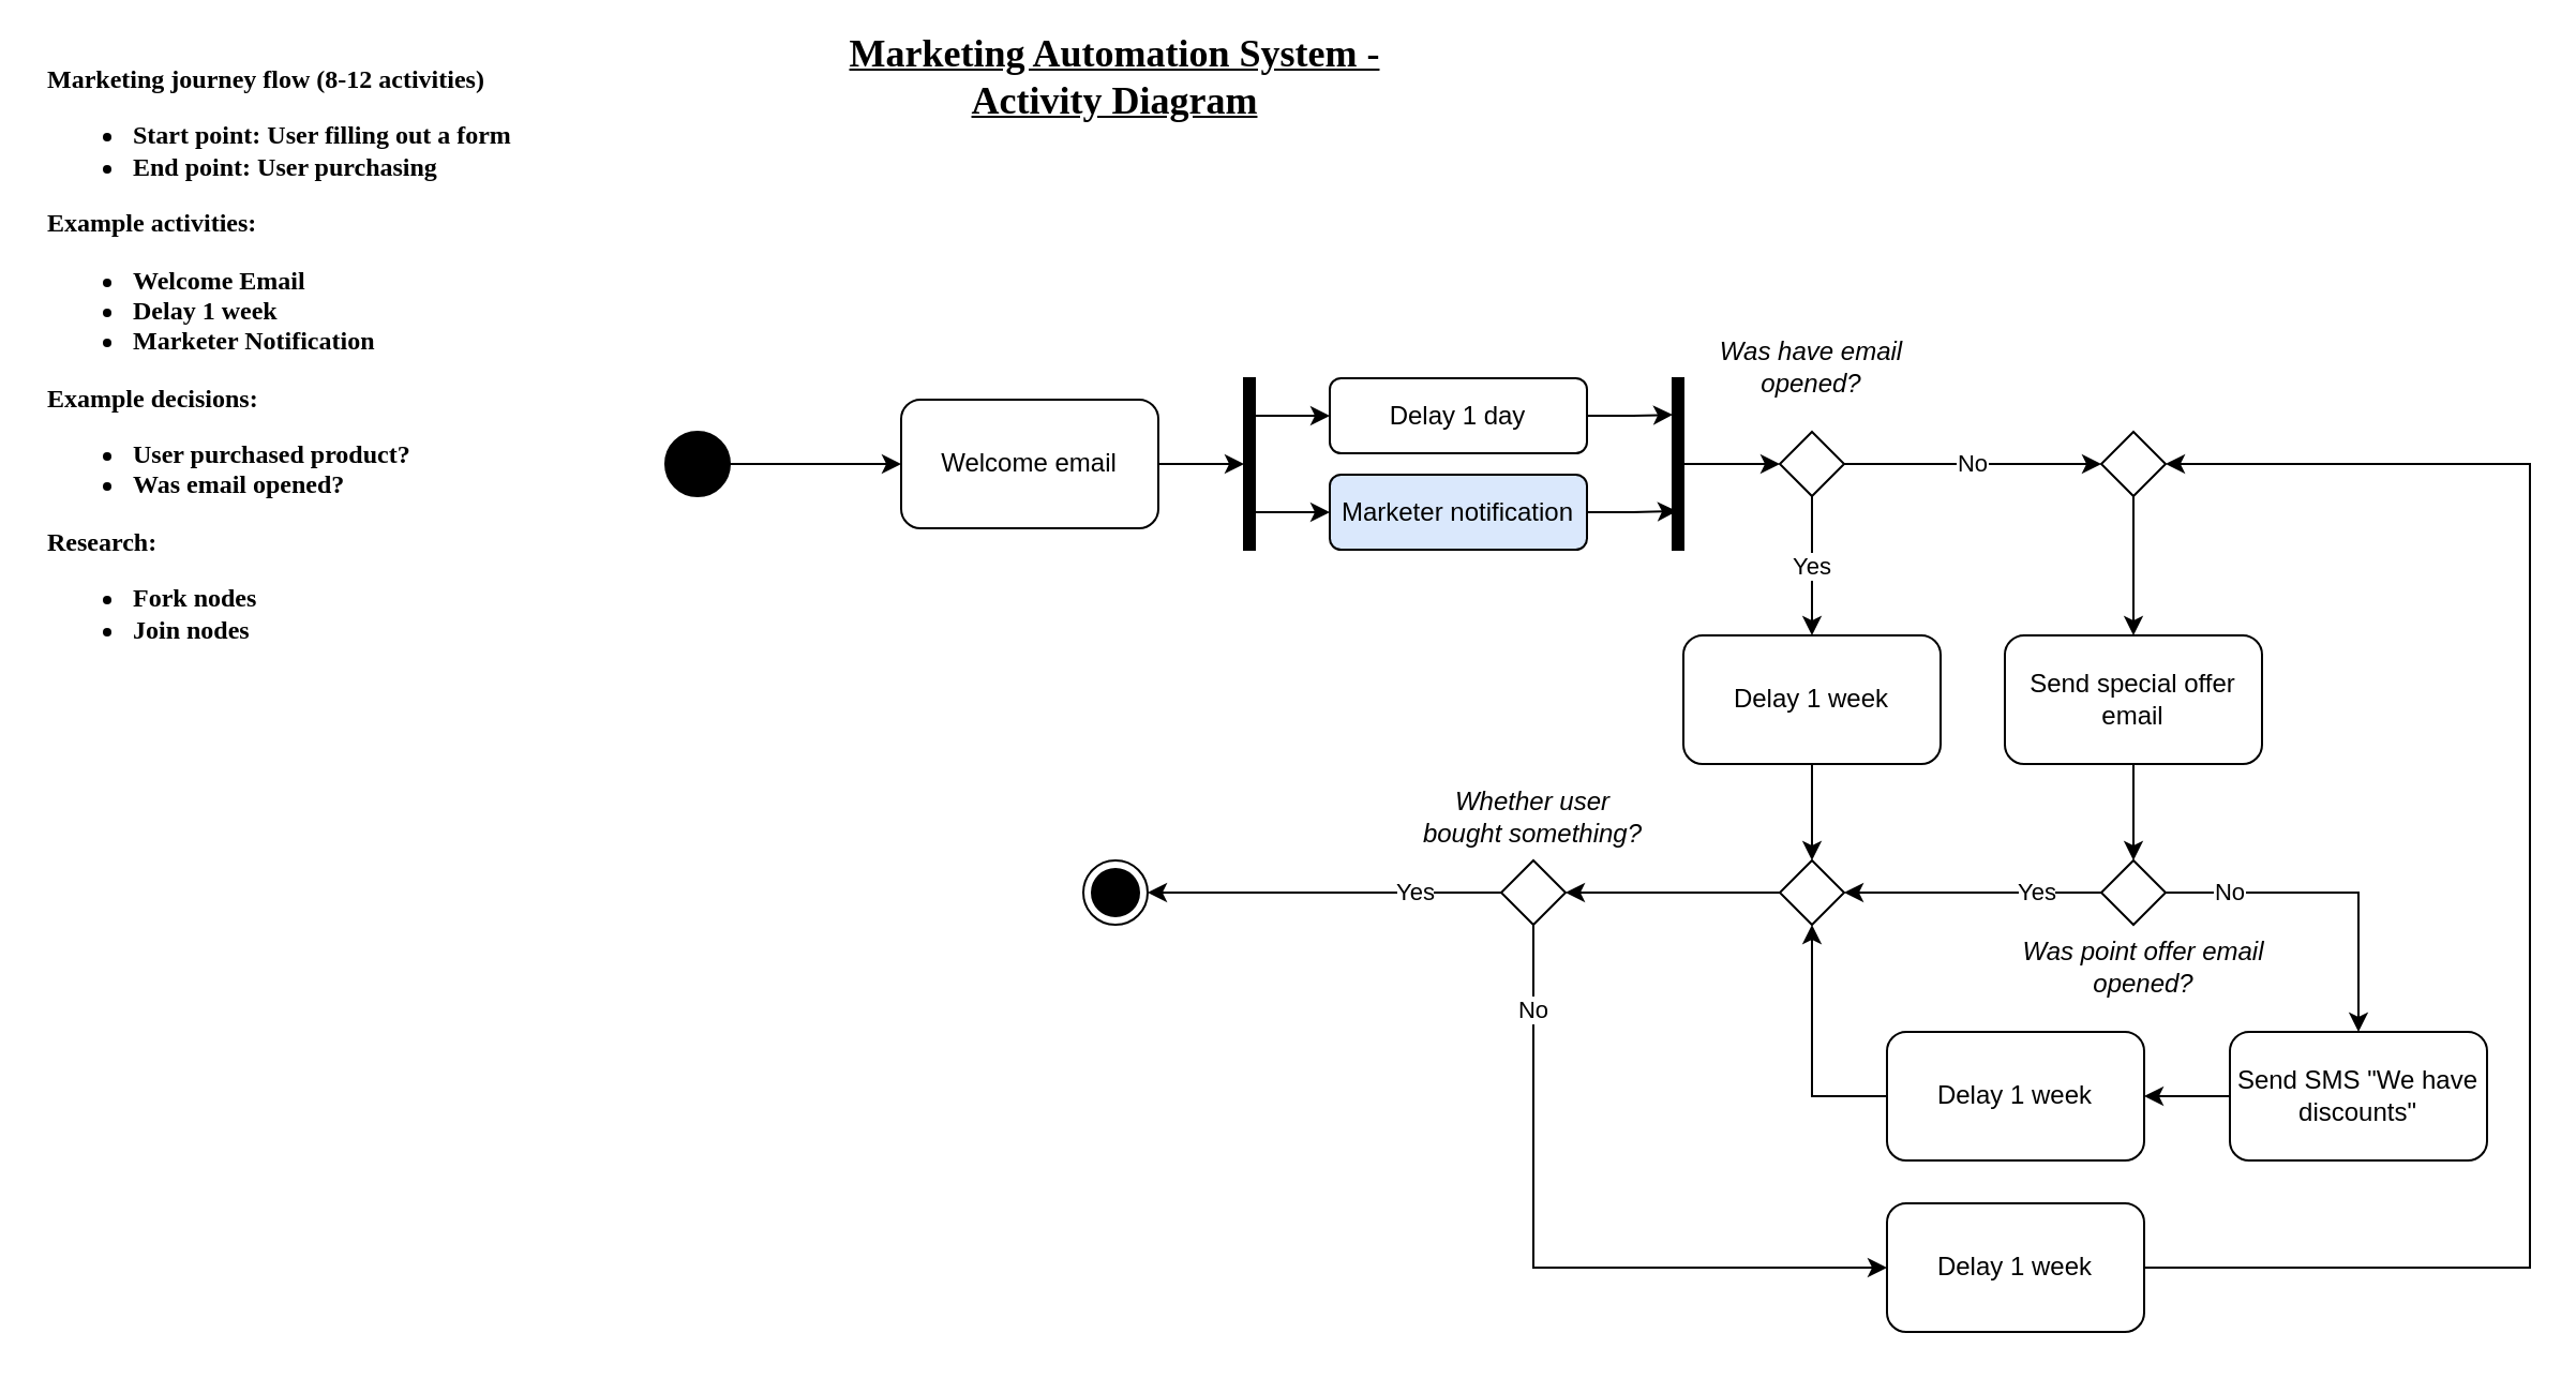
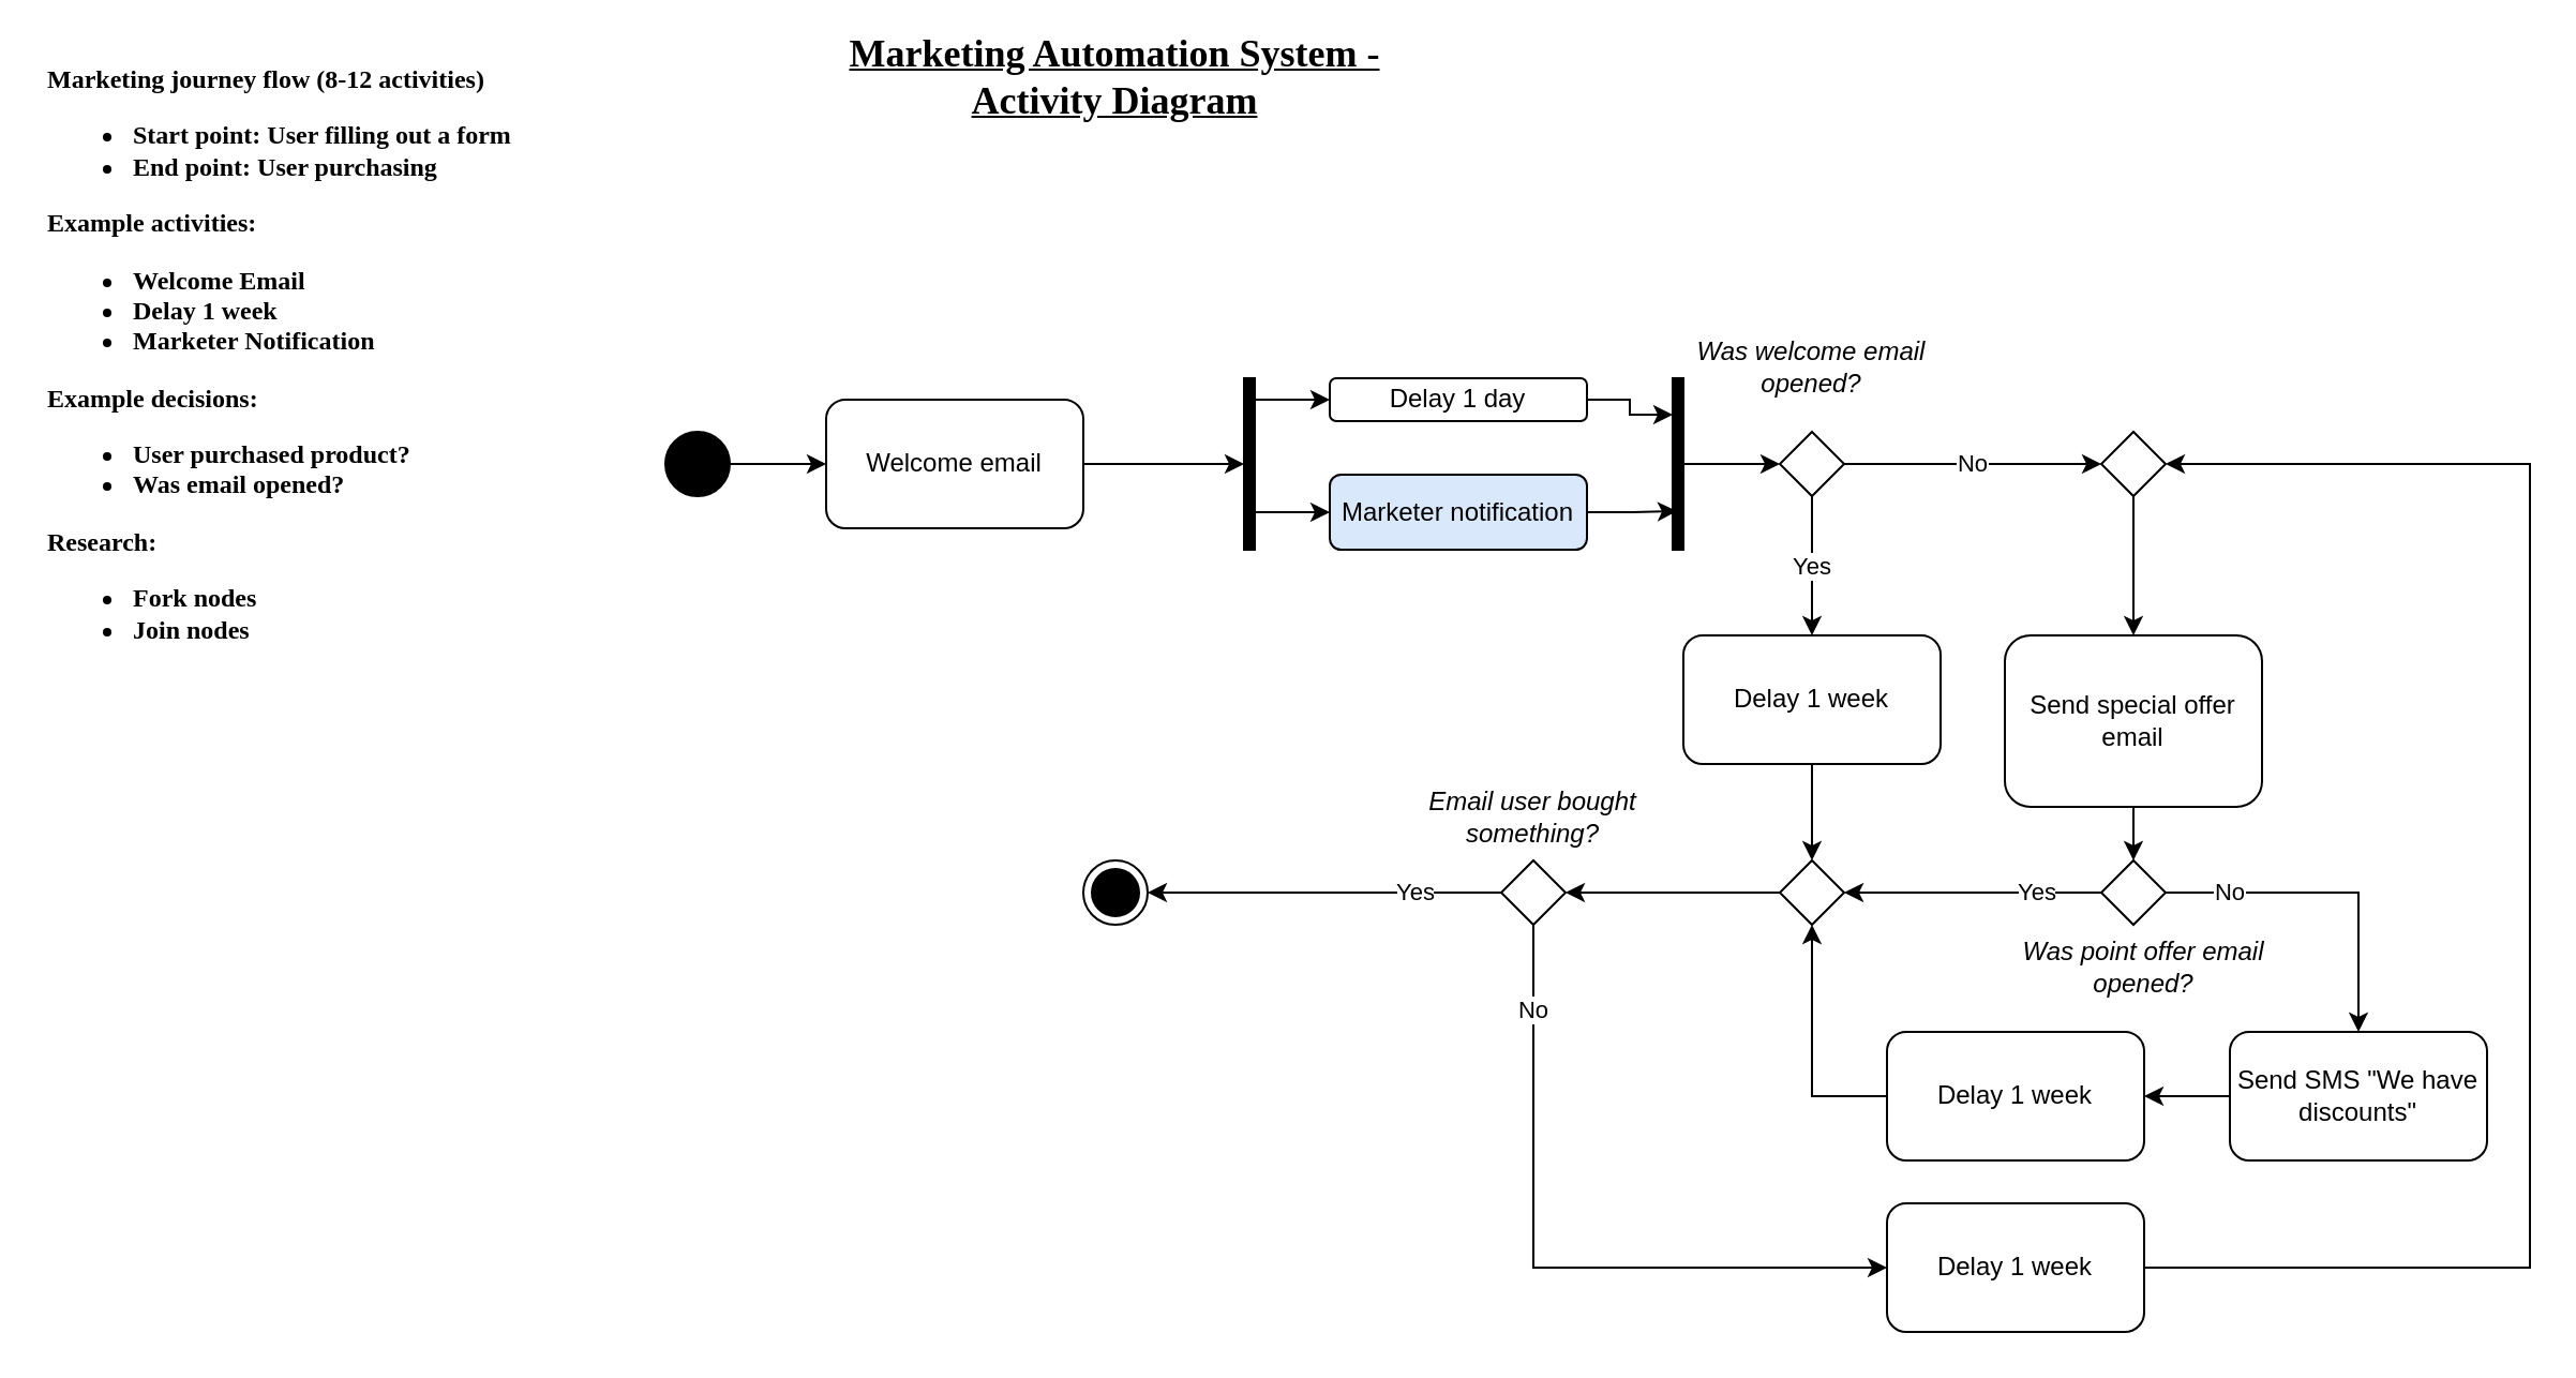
  <mxCell id="0" />
  <mxCell id="1" parent="0" />
  <mxCell id="2" value="Marketing journey flow (8-12 activities)&lt;br&gt;&lt;ul&gt;&lt;li&gt;Start point: User filling out a form&lt;/li&gt;&lt;li&gt;End point: User purchasing&lt;/li&gt;&lt;/ul&gt;&lt;div&gt;Example activities:&lt;/div&gt;&lt;div&gt;&lt;ul&gt;&lt;li&gt;Welcome Email&lt;/li&gt;&lt;li&gt;Delay 1 week&lt;/li&gt;&lt;li&gt;Marketer Notification&lt;/li&gt;&lt;/ul&gt;&lt;div&gt;Example decisions:&lt;/div&gt;&lt;/div&gt;&lt;div&gt;&lt;ul&gt;&lt;li&gt;User purchased product?&lt;/li&gt;&lt;li&gt;Was email opened?&lt;/li&gt;&lt;/ul&gt;&lt;div&gt;Research:&lt;/div&gt;&lt;/div&gt;&lt;div&gt;&lt;ul&gt;&lt;li&gt;Fork nodes&lt;/li&gt;&lt;li&gt;Join nodes&lt;/li&gt;&lt;/ul&gt;&lt;/div&gt;" style="text;html=1;strokeColor=none;fillColor=none;align=left;verticalAlign=middle;whiteSpace=wrap;rounded=0;fontFamily=Coming Soon;fontSource=https%3A%2F%2Ffonts.googleapis.com%2Fcss%3Ffamily%3DComing%2BSoon;fontStyle=1" parent="1" vertex="1"><mxGeometry x="20" y="30" width="240" height="280" as="geometry" /></mxCell>
  <mxCell id="3" value="&lt;h2&gt;&lt;font data-font-src=&quot;https://fonts.googleapis.com/css?family=Coming+Soon&quot; face=&quot;Coming Soon&quot;&gt;&lt;u&gt;Marketing Automation System - Activity Diagram&lt;/u&gt;&lt;/font&gt;&lt;/h2&gt;" style="text;html=1;strokeColor=none;fillColor=none;align=center;verticalAlign=middle;whiteSpace=wrap;rounded=0;" parent="1" vertex="1"><mxGeometry x="380" y="20" width="280" height="30" as="geometry" /></mxCell>
  <mxCell id="4" value="" style="edgeStyle=orthogonalEdgeStyle;rounded=0;orthogonalLoop=1;jettySize=auto;html=1;" edge="1" parent="1" source="5" target="7"><mxGeometry relative="1" as="geometry" /></mxCell>
  <mxCell id="5" value="" style="ellipse;fillColor=strokeColor;html=1;" vertex="1" parent="1"><mxGeometry x="310" y="200" width="30" height="30" as="geometry" /></mxCell>
  <mxCell id="6" value="" style="edgeStyle=orthogonalEdgeStyle;rounded=0;orthogonalLoop=1;jettySize=auto;html=1;" edge="1" parent="1" source="7" target="8"><mxGeometry relative="1" as="geometry" /></mxCell>
- <mxCell id="7" value="Welcome email" style="rounded=1;whiteSpace=wrap;html=1;" vertex="1" parent="1"><mxGeometry x="420" y="185" width="120" height="60" as="geometry" /></mxCell>
+ <mxCell id="7" value="Welcome email" style="rounded=1;whiteSpace=wrap;html=1;" vertex="1" parent="1"><mxGeometry x="385" y="185" width="120" height="60" as="geometry" /></mxCell>
  <mxCell id="8" value="" style="html=1;points=[];perimeter=orthogonalPerimeter;fillColor=strokeColor;" vertex="1" parent="1"><mxGeometry x="580" y="175" width="5" height="80" as="geometry" /></mxCell>
  <mxCell id="9" style="edgeStyle=orthogonalEdgeStyle;rounded=0;orthogonalLoop=1;jettySize=auto;html=1;exitX=1;exitY=0.5;exitDx=0;exitDy=0;entryX=0;entryY=0.213;entryDx=0;entryDy=0;entryPerimeter=0;" edge="1" parent="1" source="11" target="16"><mxGeometry relative="1" as="geometry" /></mxCell>
  <mxCell id="10" style="edgeStyle=orthogonalEdgeStyle;rounded=0;orthogonalLoop=1;jettySize=auto;html=1;exitX=0;exitY=0.5;exitDx=0;exitDy=0;entryX=0.6;entryY=0.225;entryDx=0;entryDy=0;entryPerimeter=0;startArrow=classic;startFill=1;endArrow=none;endFill=0;" edge="1" parent="1" source="11" target="8"><mxGeometry relative="1" as="geometry" /></mxCell>
- <mxCell id="11" value="Delay 1 day" style="rounded=1;whiteSpace=wrap;html=1;" vertex="1" parent="1"><mxGeometry x="620" y="175" width="120" height="35" as="geometry" /></mxCell>
+ <mxCell id="11" value="Delay 1 day" style="rounded=1;whiteSpace=wrap;html=1;" vertex="1" parent="1"><mxGeometry x="620" y="175" width="120" height="20" as="geometry" /></mxCell>
  <mxCell id="12" style="edgeStyle=orthogonalEdgeStyle;rounded=0;orthogonalLoop=1;jettySize=auto;html=1;exitX=1;exitY=0.5;exitDx=0;exitDy=0;entryX=0.4;entryY=0.775;entryDx=0;entryDy=0;entryPerimeter=0;" edge="1" parent="1" source="14" target="16"><mxGeometry relative="1" as="geometry" /></mxCell>
  <mxCell id="13" style="edgeStyle=orthogonalEdgeStyle;rounded=0;orthogonalLoop=1;jettySize=auto;html=1;exitX=0;exitY=0.5;exitDx=0;exitDy=0;entryX=0.8;entryY=0.75;entryDx=0;entryDy=0;entryPerimeter=0;startArrow=classic;startFill=1;endArrow=none;endFill=0;" edge="1" parent="1" source="14" target="8"><mxGeometry relative="1" as="geometry" /></mxCell>
  <mxCell id="14" value="Marketer notification" style="rounded=1;whiteSpace=wrap;html=1;fillColor=#dae8fc;" vertex="1" parent="1"><mxGeometry x="620" y="220" width="120" height="35" as="geometry" /></mxCell>
  <mxCell id="15" value="" style="edgeStyle=orthogonalEdgeStyle;rounded=0;orthogonalLoop=1;jettySize=auto;html=1;" edge="1" parent="1" source="16" target="19"><mxGeometry relative="1" as="geometry" /></mxCell>
  <mxCell id="16" value="" style="html=1;points=[];perimeter=orthogonalPerimeter;fillColor=strokeColor;" vertex="1" parent="1"><mxGeometry x="780" y="175" width="5" height="80" as="geometry" /></mxCell>
  <mxCell id="17" value="No" style="edgeStyle=orthogonalEdgeStyle;rounded=0;orthogonalLoop=1;jettySize=auto;html=1;entryX=0;entryY=0.5;entryDx=0;entryDy=0;" edge="1" parent="1" source="19" target="22"><mxGeometry relative="1" as="geometry" /></mxCell>
  <mxCell id="18" value="Yes" style="edgeStyle=orthogonalEdgeStyle;rounded=0;orthogonalLoop=1;jettySize=auto;html=1;" edge="1" parent="1" source="19" target="24"><mxGeometry relative="1" as="geometry" /></mxCell>
  <mxCell id="19" value="" style="rhombus;" vertex="1" parent="1"><mxGeometry x="830" y="200" width="30" height="30" as="geometry" /></mxCell>
- <mxCell id="20" value="Was have email opened?" style="text;html=1;strokeColor=none;fillColor=none;align=center;verticalAlign=middle;whiteSpace=wrap;rounded=0;fontStyle=2" vertex="1" parent="1"><mxGeometry x="790" y="150" width="110" height="40" as="geometry" /></mxCell>
+ <mxCell id="20" value="Was welcome email opened?" style="text;html=1;strokeColor=none;fillColor=none;align=center;verticalAlign=middle;whiteSpace=wrap;rounded=0;fontStyle=2" vertex="1" parent="1"><mxGeometry x="790" y="150" width="110" height="40" as="geometry" /></mxCell>
  <mxCell id="21" value="" style="edgeStyle=orthogonalEdgeStyle;rounded=0;orthogonalLoop=1;jettySize=auto;html=1;" edge="1" parent="1" source="22" target="28"><mxGeometry relative="1" as="geometry" /></mxCell>
  <mxCell id="22" value="" style="rhombus;" vertex="1" parent="1"><mxGeometry x="980" y="200" width="30" height="30" as="geometry" /></mxCell>
  <mxCell id="23" value="" style="edgeStyle=orthogonalEdgeStyle;rounded=0;orthogonalLoop=1;jettySize=auto;html=1;" edge="1" parent="1" source="24" target="26"><mxGeometry relative="1" as="geometry" /></mxCell>
  <mxCell id="24" value="Delay 1 week" style="rounded=1;whiteSpace=wrap;html=1;" vertex="1" parent="1"><mxGeometry x="785" y="295" width="120" height="60" as="geometry" /></mxCell>
  <mxCell id="25" style="edgeStyle=orthogonalEdgeStyle;rounded=0;orthogonalLoop=1;jettySize=auto;html=1;entryX=1;entryY=0.5;entryDx=0;entryDy=0;" edge="1" parent="1" source="26" target="39"><mxGeometry relative="1" as="geometry" /></mxCell>
  <mxCell id="26" value="" style="rhombus;" vertex="1" parent="1"><mxGeometry x="830" y="400" width="30" height="30" as="geometry" /></mxCell>
  <mxCell id="27" value="" style="edgeStyle=orthogonalEdgeStyle;rounded=0;orthogonalLoop=1;jettySize=auto;html=1;" edge="1" parent="1" source="28" target="31"><mxGeometry relative="1" as="geometry" /></mxCell>
- <mxCell id="28" value="Send special offer email" style="rounded=1;whiteSpace=wrap;html=1;" vertex="1" parent="1"><mxGeometry x="935" y="295" width="120" height="60" as="geometry" /></mxCell>
+ <mxCell id="28" value="Send special offer email" style="rounded=1;whiteSpace=wrap;html=1;" vertex="1" parent="1"><mxGeometry x="935" y="295" width="120" height="80" as="geometry" /></mxCell>
  <mxCell id="29" value="Yes" style="edgeStyle=orthogonalEdgeStyle;rounded=0;orthogonalLoop=1;jettySize=auto;html=1;entryX=1;entryY=0.5;entryDx=0;entryDy=0;" edge="1" parent="1" source="31" target="26"><mxGeometry x="-0.5" relative="1" as="geometry"><mxPoint as="offset" /></mxGeometry></mxCell>
  <mxCell id="30" value="No" style="edgeStyle=orthogonalEdgeStyle;rounded=0;orthogonalLoop=1;jettySize=auto;html=1;" edge="1" parent="1" source="31" target="34"><mxGeometry x="-0.613" relative="1" as="geometry"><mxPoint x="1100" y="470" as="targetPoint" /><mxPoint as="offset" /></mxGeometry></mxCell>
  <mxCell id="31" value="" style="rhombus;" vertex="1" parent="1"><mxGeometry x="980" y="400" width="30" height="30" as="geometry" /></mxCell>
  <mxCell id="32" value="Was point offer email opened?" style="text;html=1;strokeColor=none;fillColor=none;align=center;verticalAlign=middle;whiteSpace=wrap;rounded=0;fontStyle=2" vertex="1" parent="1"><mxGeometry x="940" y="430" width="120" height="40" as="geometry" /></mxCell>
  <mxCell id="33" value="" style="edgeStyle=orthogonalEdgeStyle;rounded=0;orthogonalLoop=1;jettySize=auto;html=1;" edge="1" parent="1" source="34" target="36"><mxGeometry relative="1" as="geometry" /></mxCell>
  <mxCell id="34" value="Send SMS &quot;We have discounts&quot;" style="rounded=1;whiteSpace=wrap;html=1;" vertex="1" parent="1"><mxGeometry x="1040" y="480" width="120" height="60" as="geometry" /></mxCell>
  <mxCell id="35" style="edgeStyle=orthogonalEdgeStyle;rounded=0;orthogonalLoop=1;jettySize=auto;html=1;entryX=0.5;entryY=1;entryDx=0;entryDy=0;" edge="1" parent="1" source="36" target="26"><mxGeometry relative="1" as="geometry" /></mxCell>
  <mxCell id="36" value="Delay 1 week" style="whiteSpace=wrap;html=1;rounded=1;" vertex="1" parent="1"><mxGeometry x="880" y="480" width="120" height="60" as="geometry" /></mxCell>
  <mxCell id="37" value="Yes" style="edgeStyle=orthogonalEdgeStyle;rounded=0;orthogonalLoop=1;jettySize=auto;html=1;entryX=1;entryY=0.5;entryDx=0;entryDy=0;" edge="1" parent="1" source="39" target="41"><mxGeometry x="-0.515" relative="1" as="geometry"><mxPoint as="offset" /></mxGeometry></mxCell>
  <mxCell id="38" value="No" style="edgeStyle=orthogonalEdgeStyle;rounded=0;orthogonalLoop=1;jettySize=auto;html=1;entryX=0;entryY=0.5;entryDx=0;entryDy=0;" edge="1" parent="1" source="39" target="43"><mxGeometry x="-0.754" relative="1" as="geometry"><mxPoint x="715" y="495" as="targetPoint" /><Array as="points"><mxPoint x="715" y="590" /></Array><mxPoint as="offset" /></mxGeometry></mxCell>
  <mxCell id="39" value="" style="rhombus;" vertex="1" parent="1"><mxGeometry x="700" y="400" width="30" height="30" as="geometry" /></mxCell>
- <mxCell id="40" value="Whether user bought something?" style="text;html=1;strokeColor=none;fillColor=none;align=center;verticalAlign=middle;whiteSpace=wrap;rounded=0;fontStyle=2" vertex="1" parent="1"><mxGeometry x="660" y="360" width="110" height="40" as="geometry" /></mxCell>
+ <mxCell id="40" value="Email user bought something?" style="text;html=1;strokeColor=none;fillColor=none;align=center;verticalAlign=middle;whiteSpace=wrap;rounded=0;fontStyle=2" vertex="1" parent="1"><mxGeometry x="660" y="360" width="110" height="40" as="geometry" /></mxCell>
  <mxCell id="41" value="" style="ellipse;html=1;shape=endState;fillColor=strokeColor;" vertex="1" parent="1"><mxGeometry x="505" y="400" width="30" height="30" as="geometry" /></mxCell>
  <mxCell id="42" style="edgeStyle=orthogonalEdgeStyle;rounded=0;orthogonalLoop=1;jettySize=auto;html=1;entryX=1;entryY=0.5;entryDx=0;entryDy=0;" edge="1" parent="1" source="43" target="22"><mxGeometry relative="1" as="geometry"><Array as="points"><mxPoint x="1180" y="590" /><mxPoint x="1180" y="215" /></Array></mxGeometry></mxCell>
  <mxCell id="43" value="Delay 1 week" style="rounded=1;whiteSpace=wrap;html=1;" vertex="1" parent="1"><mxGeometry x="880" y="560" width="120" height="60" as="geometry" /></mxCell>
